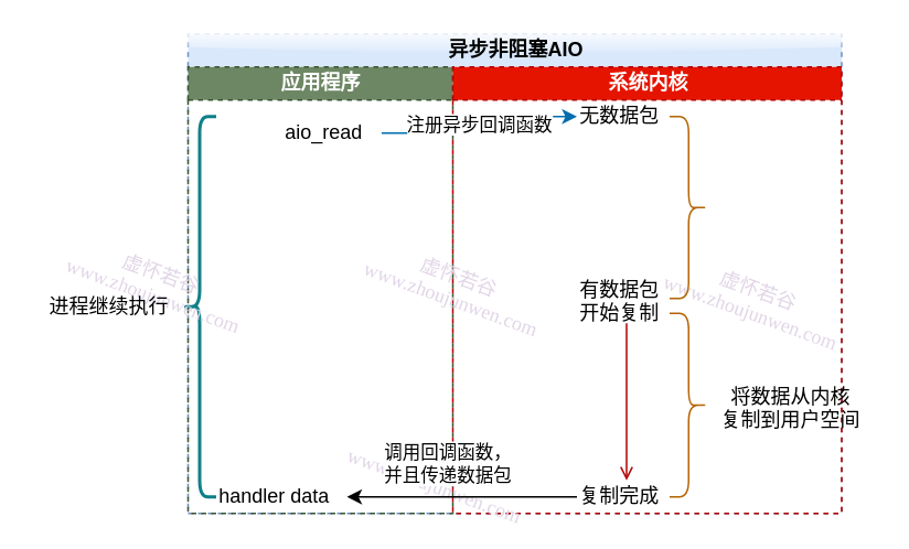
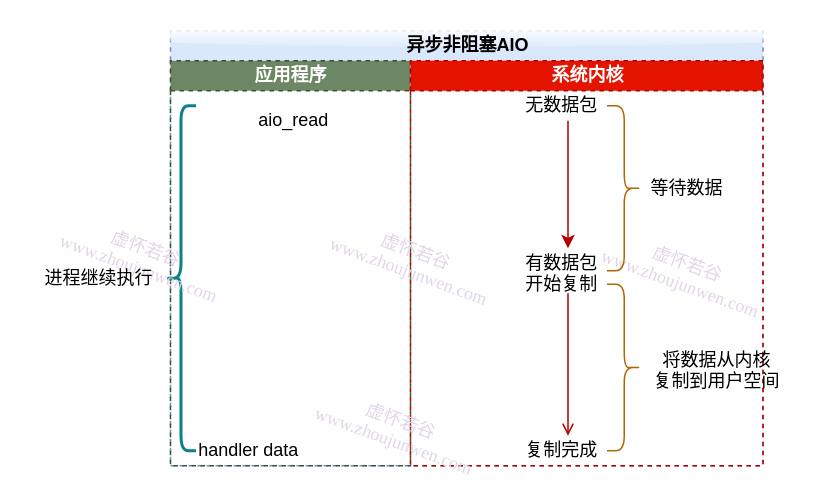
  <mxCell id="0" />
  <mxCell id="1" parent="0" />
  <mxCell id="2" value="异步非阻塞AIO" style="swimlane;html=1;childLayout=stackLayout;resizeParent=1;resizeParentMax=0;startSize=20;fillColor=#dae8fc;strokeColor=#6c8ebf;rounded=0;swimlaneLine=0;glass=1;dashed=1;" vertex="1" parent="1"><mxGeometry x="113" y="20" width="395" height="290" as="geometry"><mxRectangle x="186" y="220" width="50" height="20" as="alternateBounds" /></mxGeometry></mxCell>
  <mxCell id="3" value="应用程序" style="swimlane;html=1;startSize=20;fillColor=#6d8764;strokeColor=#3A5431;dashed=1;fontColor=#ffffff;" vertex="1" parent="2"><mxGeometry y="20" width="160" height="270" as="geometry"><mxRectangle y="20" width="20" height="230" as="alternateBounds" /></mxGeometry></mxCell>
  <mxCell id="4" value="handler data" style="text;html=1;resizable=0;points=[];autosize=1;align=left;verticalAlign=top;spacingTop=-4;" vertex="1" parent="3"><mxGeometry x="17" y="250" width="80" height="20" as="geometry" /></mxCell>
  <mxCell id="5" value="系统内核" style="swimlane;html=1;startSize=20;fillColor=#e51400;strokeColor=#B20000;dashed=1;fontColor=#ffffff;" vertex="1" parent="2"><mxGeometry x="160" y="20" width="235" height="270" as="geometry"><mxRectangle x="150" y="20" width="20" height="230" as="alternateBounds" /></mxGeometry></mxCell>
  <mxCell id="6" value="虚怀若谷&lt;br&gt;www.zhoujunwen.com" style="text;html=1;resizable=0;points=[];autosize=1;align=center;verticalAlign=top;spacingTop=-4;fontColor=#E1D5E7;labelBackgroundColor=none;labelBorderColor=none;rounded=0;glass=1;shadow=0;comic=0;fontFamily=Comic Sans MS;rotation=20;" vertex="1" parent="5"><mxGeometry x="-73" y="230" width="130" height="30" as="geometry" /></mxCell>
  <mxCell id="7" value="虚怀若谷&lt;br&gt;www.zhoujunwen.com" style="text;html=1;resizable=0;points=[];autosize=1;align=center;verticalAlign=top;spacingTop=-4;fontColor=#E1D5E7;labelBackgroundColor=none;labelBorderColor=none;rounded=0;glass=1;shadow=0;comic=0;fontFamily=Comic Sans MS;rotation=20;" vertex="1" parent="5"><mxGeometry x="-63" y="117" width="130" height="30" as="geometry" /></mxCell>
  <mxCell id="8" value="虚怀若谷&lt;br&gt;www.zhoujunwen.com" style="text;html=1;resizable=0;points=[];autosize=1;align=center;verticalAlign=top;spacingTop=-4;fontColor=#E1D5E7;labelBackgroundColor=none;labelBorderColor=none;rounded=0;glass=1;shadow=0;comic=0;fontFamily=Comic Sans MS;rotation=20;" vertex="1" parent="5"><mxGeometry x="117.5" y="125" width="130" height="30" as="geometry" /></mxCell>
  <mxCell id="9" value="" style="shape=curlyBracket;whiteSpace=wrap;html=1;rounded=1;rotation=180;fillColor=#fad7ac;strokeColor=#b46504;" vertex="1" parent="5"><mxGeometry x="131" y="149" width="23" height="111" as="geometry" /></mxCell>
  <mxCell id="10" value="复制完成" style="text;html=1;resizable=0;points=[];autosize=1;align=left;verticalAlign=top;spacingTop=-4;" vertex="1" parent="5"><mxGeometry x="75" y="250" width="60" height="20" as="geometry" /></mxCell>
  <mxCell id="11" value="有数据包&lt;br&gt;开始复制" style="text;html=1;resizable=0;points=[];autosize=1;align=left;verticalAlign=top;spacingTop=-4;" vertex="1" parent="5"><mxGeometry x="75" y="125" width="60" height="30" as="geometry" /></mxCell>
  <mxCell id="12" style="edgeStyle=orthogonalEdgeStyle;rounded=0;orthogonalLoop=1;jettySize=auto;html=1;fillColor=#e51400;strokeColor=#B20000;endArrow=open;" edge="1" parent="5" source="11" target="10"><mxGeometry relative="1" as="geometry" /></mxCell>
- <mxCell id="13" value="调用回调函数，&lt;br&gt;并且传递数据包" style="edgeStyle=orthogonalEdgeStyle;rounded=0;orthogonalLoop=1;jettySize=auto;html=1;entryX=0.988;entryY=0.5;entryDx=0;entryDy=0;entryPerimeter=0;" edge="1" parent="2" source="10" target="4"><mxGeometry x="0.122" y="-20" relative="1" as="geometry"><mxPoint as="offset" /></mxGeometry></mxCell>
  <mxCell id="14" value="" style="shape=curlyBracket;whiteSpace=wrap;html=1;rounded=1;strokeWidth=2;fillColor=#b0e3e6;strokeColor=#0e8088;" vertex="1" parent="1"><mxGeometry x="110" y="70" width="20" height="230" as="geometry" /></mxCell>
  <mxCell id="15" value="虚怀若谷&lt;br&gt;www.zhoujunwen.com" style="text;html=1;resizable=0;points=[];autosize=1;align=center;verticalAlign=top;spacingTop=-4;fontColor=#E1D5E7;labelBackgroundColor=none;labelBorderColor=none;rounded=0;glass=1;shadow=0;comic=0;fontFamily=Comic Sans MS;rotation=20;" vertex="1" parent="1"><mxGeometry x="30" y="155" width="130" height="30" as="geometry" /></mxCell>
- <mxCell id="16" value="注册异步回调函数" style="edgeStyle=orthogonalEdgeStyle;rounded=0;orthogonalLoop=1;jettySize=auto;html=1;fillColor=#1ba1e2;strokeColor=#006EAF;" edge="1" parent="1" source="17" target="19"><mxGeometry relative="1" as="geometry" /></mxCell>
  <mxCell id="17" value="aio_read" style="text;html=1;resizable=0;points=[];autosize=1;align=left;verticalAlign=top;spacingTop=-4;" vertex="1" parent="1"><mxGeometry x="170" y="70" width="60" height="20" as="geometry" /></mxCell>
+ <mxCell id="18" style="edgeStyle=orthogonalEdgeStyle;rounded=0;orthogonalLoop=1;jettySize=auto;html=1;fillColor=#e51400;strokeColor=#B20000;" edge="1" parent="1" source="19" target="11"><mxGeometry relative="1" as="geometry" /></mxCell>
  <mxCell id="19" value="无数据包" style="text;html=1;resizable=0;points=[];autosize=1;align=left;verticalAlign=top;spacingTop=-4;" vertex="1" parent="1"><mxGeometry x="348" y="60" width="60" height="20" as="geometry" /></mxCell>
  <mxCell id="20" value="" style="shape=curlyBracket;whiteSpace=wrap;html=1;rounded=1;rotation=180;fillColor=#fad7ac;strokeColor=#b46504;" vertex="1" parent="1"><mxGeometry x="404" y="70" width="23" height="110" as="geometry" /></mxCell>
+ <mxCell id="21" value="等待数据" style="text;html=1;resizable=0;points=[];autosize=1;align=center;verticalAlign=top;spacingTop=-4;fontFamily=Comic Sans MS;" vertex="1" parent="1"><mxGeometry x="427" y="115" width="60" height="20" as="geometry" /></mxCell>
  <mxCell id="22" value="将数据从内核&lt;br&gt;复制到用户空间" style="text;html=1;resizable=0;points=[];autosize=1;align=center;verticalAlign=top;spacingTop=-4;fontFamily=Comic Sans MS;" vertex="1" parent="1"><mxGeometry x="427" y="230" width="100" height="30" as="geometry" /></mxCell>
  <mxCell id="23" value="进程继续执行" style="text;html=1;resizable=0;points=[];autosize=1;align=center;verticalAlign=top;spacingTop=-4;strokeWidth=1;dashed=1;perimeterSpacing=1;rounded=1;fontFamily=Comic Sans MS;" vertex="1" parent="1"><mxGeometry x="20" y="175" width="90" height="20" as="geometry" /></mxCell>
